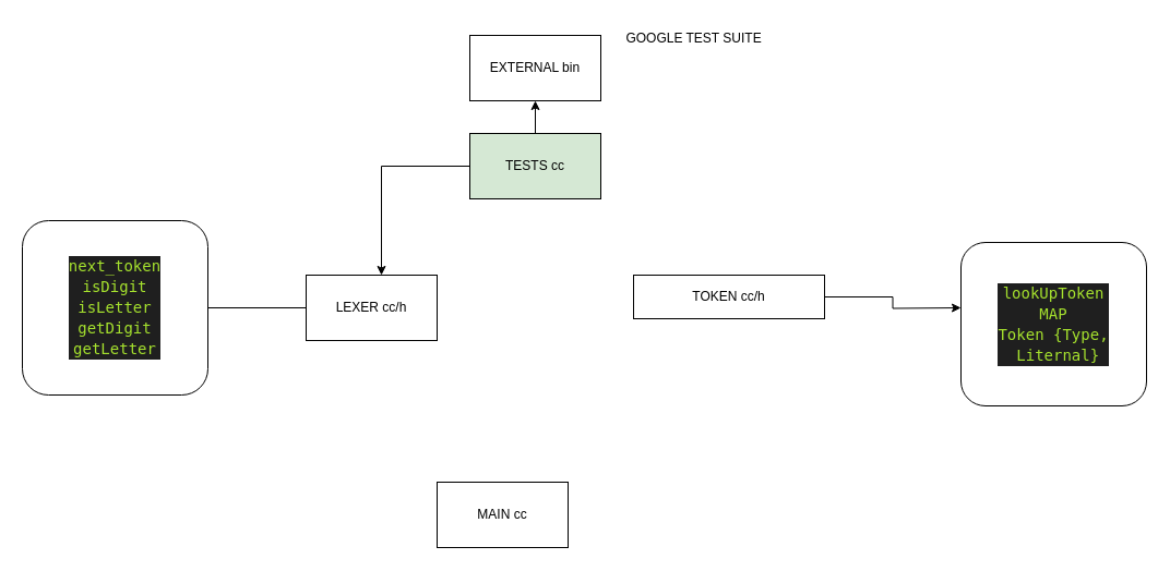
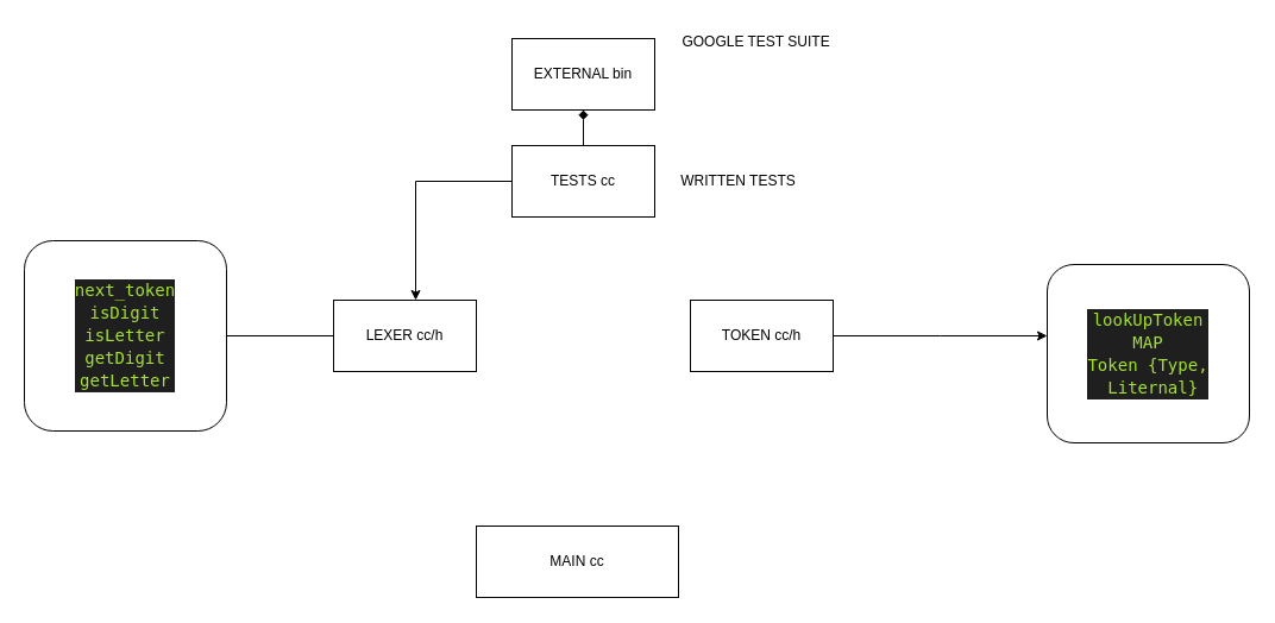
  <mxCell id="0" />
  <mxCell id="1" parent="0" />
  <mxCell id="2" style="edgeStyle=orthogonalEdgeStyle;rounded=0;orthogonalLoop=1;jettySize=auto;html=1;" edge="1" parent="1" source="3"><mxGeometry relative="1" as="geometry"><mxPoint x="160" y="282" as="targetPoint" /></mxGeometry></mxCell>
  <mxCell id="3" value="LEXER cc/h" style="rounded=0;whiteSpace=wrap;html=1;" vertex="1" parent="1"><mxGeometry x="280" y="252" width="120" height="60" as="geometry" /></mxCell>
  <mxCell id="4" style="edgeStyle=orthogonalEdgeStyle;rounded=0;orthogonalLoop=1;jettySize=auto;html=1;" edge="1" parent="1" source="5"><mxGeometry relative="1" as="geometry"><mxPoint x="880" y="282" as="targetPoint" /></mxGeometry></mxCell>
- <mxCell id="5" value="TOKEN cc/h" style="rounded=0;whiteSpace=wrap;html=1;" vertex="1" parent="1"><mxGeometry x="580" y="252" width="175" height="40" as="geometry" /></mxCell>
- <mxCell id="6" style="edgeStyle=orthogonalEdgeStyle;rounded=0;orthogonalLoop=1;jettySize=auto;html=1;entryX=0.5;entryY=1;entryDx=0;entryDy=0;" edge="1" parent="1" source="7" target="9"><mxGeometry relative="1" as="geometry" /></mxCell>
- <mxCell id="7" value="TESTS cc" style="rounded=0;whiteSpace=wrap;html=1;fillColor=#d5e8d4;" vertex="1" parent="1"><mxGeometry x="430" y="122" width="120" height="60" as="geometry" /></mxCell>
- <mxCell id="8" value="MAIN cc" style="rounded=0;whiteSpace=wrap;html=1;" vertex="1" parent="1"><mxGeometry x="400" y="442" width="120" height="60" as="geometry" /></mxCell>
+ <mxCell id="5" value="TOKEN cc/h" style="rounded=0;whiteSpace=wrap;html=1;" vertex="1" parent="1"><mxGeometry x="580" y="252" width="120" height="60" as="geometry" /></mxCell>
+ <mxCell id="6" style="edgeStyle=orthogonalEdgeStyle;rounded=0;orthogonalLoop=1;jettySize=auto;html=1;entryX=0.5;entryY=1;entryDx=0;entryDy=0;endArrow=diamond;" edge="1" parent="1" source="7" target="9"><mxGeometry relative="1" as="geometry" /></mxCell>
+ <mxCell id="7" value="TESTS cc" style="rounded=0;whiteSpace=wrap;html=1;" vertex="1" parent="1"><mxGeometry x="430" y="122" width="120" height="60" as="geometry" /></mxCell>
+ <mxCell id="8" value="MAIN cc" style="rounded=0;whiteSpace=wrap;html=1;" vertex="1" parent="1"><mxGeometry x="400" y="442" width="170" height="60" as="geometry" /></mxCell>
  <mxCell id="9" value="EXTERNAL bin" style="rounded=0;whiteSpace=wrap;html=1;" vertex="1" parent="1"><mxGeometry x="430" y="32" width="120" height="60" as="geometry" /></mxCell>
  <mxCell id="10" value="GOOGLE TEST SUITE" style="text;html=1;align=center;verticalAlign=middle;resizable=0;points=[];autosize=1;strokeColor=none;fillColor=none;" vertex="1" parent="1"><mxGeometry x="560" y="20" width="150" height="30" as="geometry" /></mxCell>
+ <mxCell id="11" value="WRITTEN TESTS" style="text;html=1;align=center;verticalAlign=middle;resizable=0;points=[];autosize=1;strokeColor=none;fillColor=none;" vertex="1" parent="1"><mxGeometry x="560" y="137" width="120" height="30" as="geometry" /></mxCell>
  <mxCell id="12" style="edgeStyle=orthogonalEdgeStyle;rounded=0;orthogonalLoop=1;jettySize=auto;html=1;entryX=0.575;entryY=0;entryDx=0;entryDy=0;entryPerimeter=0;" edge="1" parent="1" source="7" target="3"><mxGeometry relative="1" as="geometry" /></mxCell>
  <mxCell id="13" value="&lt;div style=&quot;background-color: rgb(31, 31, 31); font-family: &amp;quot;Droid Sans Mono&amp;quot;, &amp;quot;monospace&amp;quot;, monospace; font-size: 14px; line-height: 19px; white-space: pre;&quot;&gt;&lt;div style=&quot;&quot;&gt;&lt;span style=&quot;color: rgb(166, 226, 46);&quot;&gt;lookUpToken&lt;/span&gt;&lt;/div&gt;&lt;span style=&quot;color: rgb(166, 226, 46);&quot;&gt;&lt;div style=&quot;&quot;&gt;MAP&lt;/div&gt;&lt;/span&gt;&lt;span style=&quot;color: rgb(166, 226, 46);&quot;&gt;&lt;div style=&quot;&quot;&gt;Token {Type,&lt;/div&gt;&lt;/span&gt;&lt;span style=&quot;color: rgb(166, 226, 46);&quot;&gt;&lt;div style=&quot;&quot;&gt; Liternal}&lt;/div&gt;&lt;/span&gt;&lt;/div&gt;" style="rounded=1;whiteSpace=wrap;html=1;align=center;" vertex="1" parent="1"><mxGeometry x="880" y="222" width="170" height="150" as="geometry" /></mxCell>
  <mxCell id="14" value="&lt;div style=&quot;color: rgb(221, 221, 221); background-color: rgb(31, 31, 31); font-family: &amp;quot;Droid Sans Mono&amp;quot;, &amp;quot;monospace&amp;quot;, monospace; font-size: 14px; line-height: 19px; white-space: pre;&quot;&gt;&lt;span style=&quot;color: #a6e22e;&quot;&gt;next_token&lt;/span&gt;&lt;/div&gt;&lt;div style=&quot;color: rgb(221, 221, 221); background-color: rgb(31, 31, 31); font-family: &amp;quot;Droid Sans Mono&amp;quot;, &amp;quot;monospace&amp;quot;, monospace; font-size: 14px; line-height: 19px; white-space: pre;&quot;&gt;&lt;span style=&quot;color: #a6e22e;&quot;&gt;isDigit&lt;/span&gt;&lt;/div&gt;&lt;div style=&quot;background-color: rgb(31, 31, 31); font-family: &amp;quot;Droid Sans Mono&amp;quot;, &amp;quot;monospace&amp;quot;, monospace; font-size: 14px; line-height: 19px; white-space: pre;&quot;&gt;&lt;font color=&quot;#a6e22e&quot;&gt;isLetter&lt;/font&gt;&lt;/div&gt;&lt;div style=&quot;background-color: rgb(31, 31, 31); font-family: &amp;quot;Droid Sans Mono&amp;quot;, &amp;quot;monospace&amp;quot;, monospace; font-size: 14px; line-height: 19px; white-space: pre;&quot;&gt;&lt;font color=&quot;#a6e22e&quot;&gt;getDigit&lt;/font&gt;&lt;/div&gt;&lt;div style=&quot;background-color: rgb(31, 31, 31); font-family: &amp;quot;Droid Sans Mono&amp;quot;, &amp;quot;monospace&amp;quot;, monospace; font-size: 14px; line-height: 19px; white-space: pre;&quot;&gt;&lt;font color=&quot;#a6e22e&quot;&gt;getLetter&lt;/font&gt;&lt;/div&gt;" style="rounded=1;whiteSpace=wrap;html=1;" vertex="1" parent="1"><mxGeometry x="20" y="202" width="170" height="160" as="geometry" /></mxCell>
